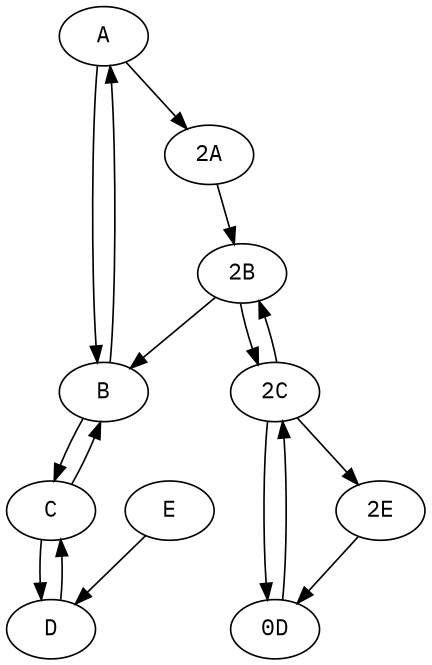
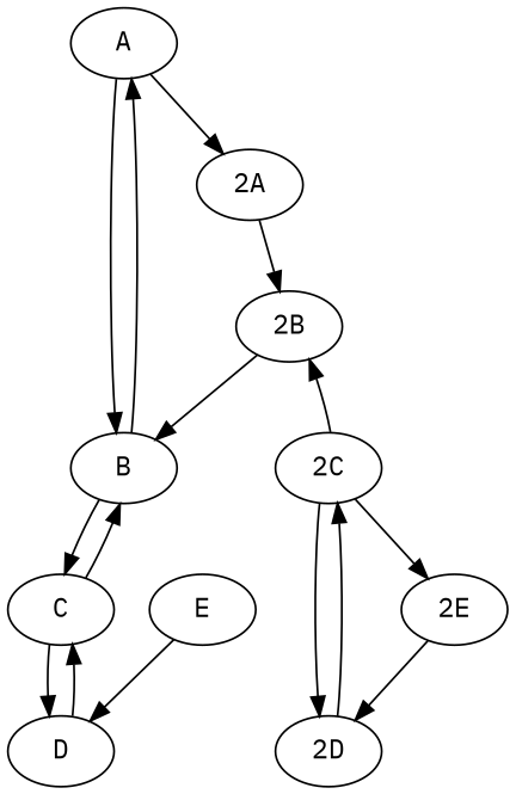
  digraph {
    fontname="IBM Plex Mono"
    node [fontname="IBM Plex Mono"]
    edge [fontname="IBM Plex Mono"]
    A
    B
    "2A"
    C
    "2B"
    D
    E
    "2C"
-   "2D" [label="0D"]
+   "2D"
    "2E"
    A -> B
    A -> "2A"
    B -> A
    B -> C
    "2A" -> "2B"
    C -> B
    C -> D
    "2B" -> B
-   "2B" -> "2C"
    D -> C
    E -> D
    "2C" -> "2B"
    "2C" -> "2D"
    "2C" -> "2E"
    "2D" -> "2C"
    "2E" -> "2D"
  }
